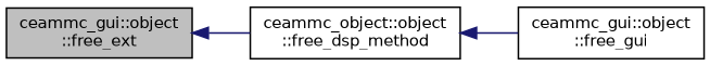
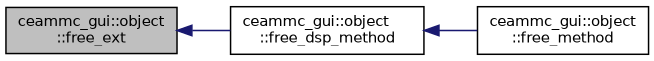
  digraph {
    rankdir=LR
    node [color=black fillcolor=white fontname=Helvetica fontsize=10 shape=record style=filled]
    edge [color=midnightblue dir=back fontname=Helvetica fontsize=10 labelfontname=Helvetica labelfontsize=10 style=solid]
    n1 [fillcolor=grey75 fontcolor=black height=0.2 label="ceammc_gui::object\l::free_ext" width=0.4]
-   n2 [height=0.2 label="ceammc_object::object\l::free_dsp_method" width=0.4]
-   n3 [height=0.2 label="ceammc_gui::object\l::free_gui" width=0.4]
+   n2 [height=0.2 label="ceammc_gui::object\l::free_dsp_method" width=0.4]
+   n3 [height=0.2 label="ceammc_gui::object\l::free_method" width=0.4]
    n1 -> n2
    n2 -> n3
  }
